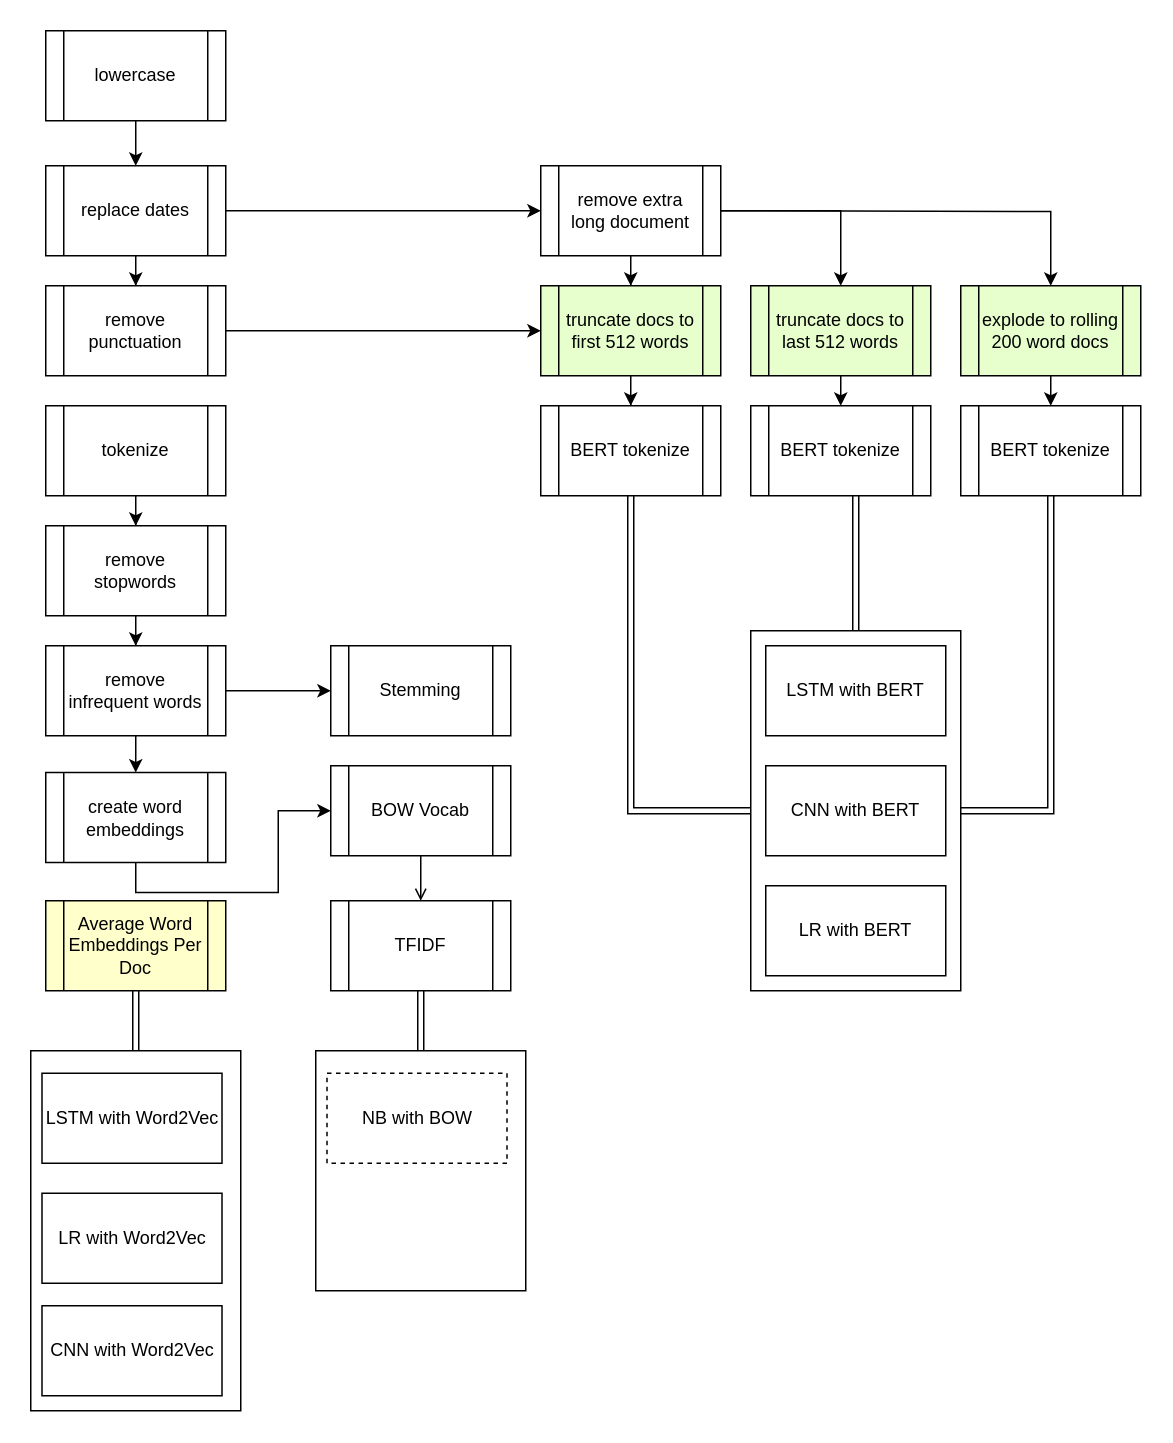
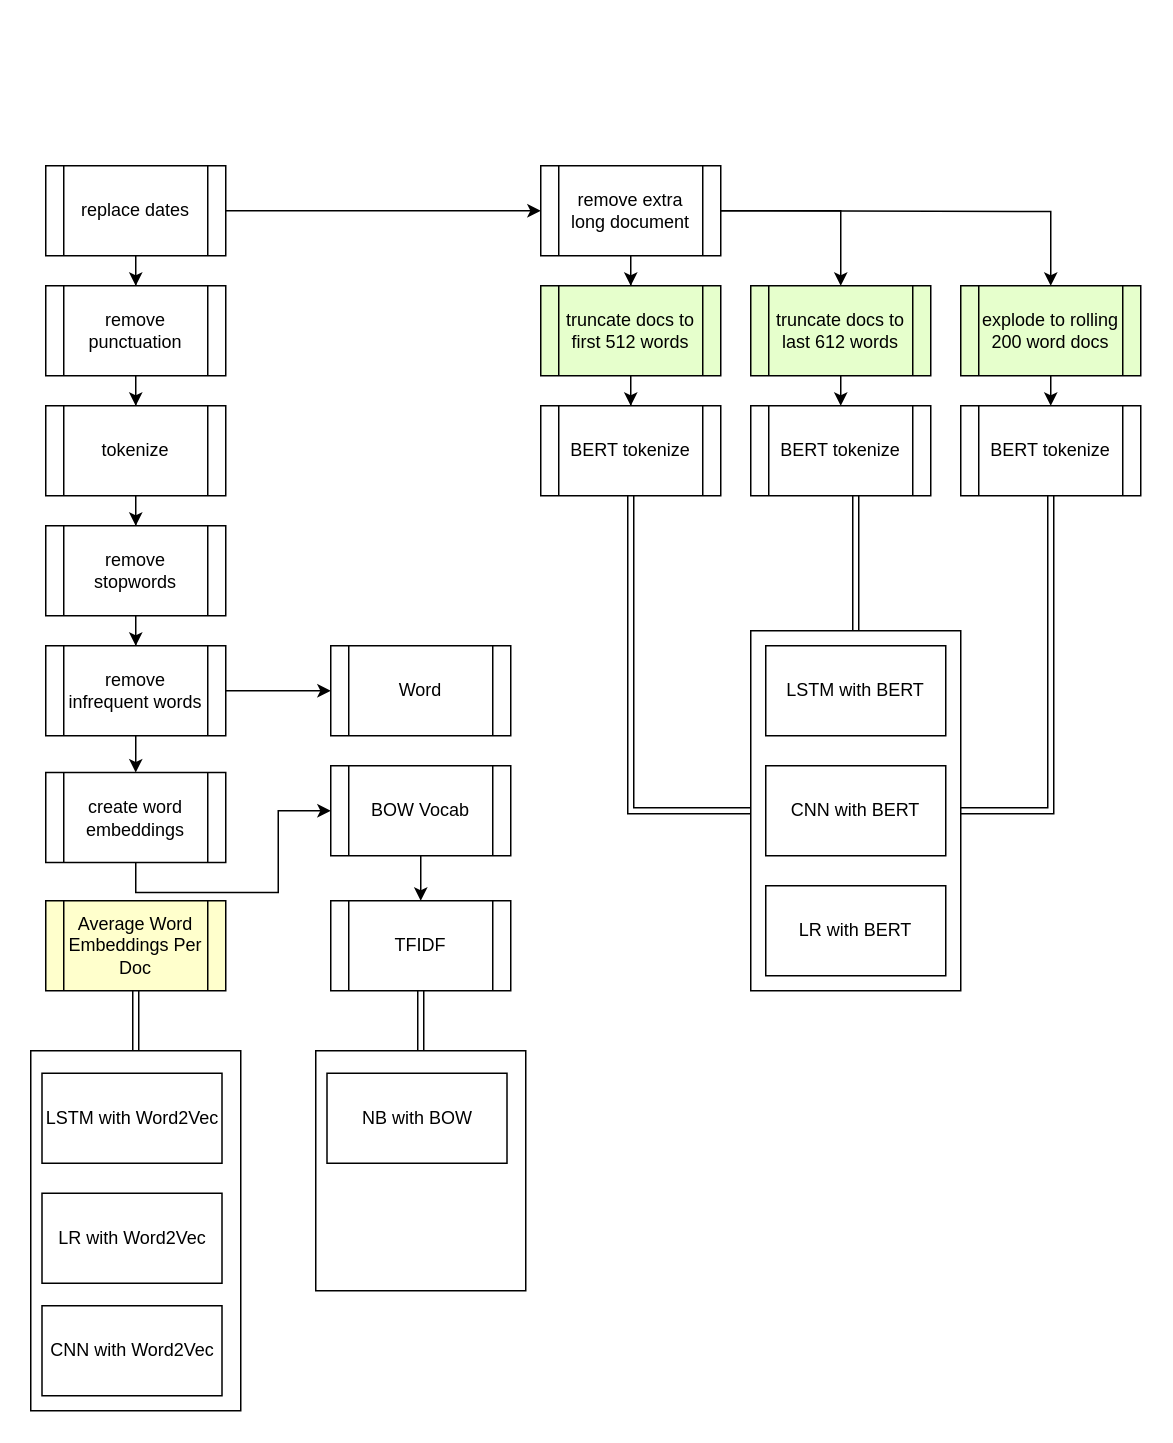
  <mxCell id="0" />
  <mxCell id="1" parent="0" />
  <mxCell id="2" value="" style="rounded=0;whiteSpace=wrap;html=1;" vertex="1" parent="1"><mxGeometry x="210" y="700" width="140" height="160" as="geometry" /></mxCell>
  <mxCell id="3" value="" style="edgeStyle=orthogonalEdgeStyle;rounded=0;orthogonalLoop=1;jettySize=auto;html=1;" edge="1" parent="1" source="4" target="15"><mxGeometry relative="1" as="geometry" /></mxCell>
  <mxCell id="4" value="remove stopwords" style="shape=process;whiteSpace=wrap;html=1;backgroundOutline=1;" vertex="1" parent="1"><mxGeometry x="30" y="350" width="120" height="60" as="geometry" /></mxCell>
- <mxCell id="5" value="" style="edgeStyle=orthogonalEdgeStyle;rounded=0;orthogonalLoop=1;jettySize=auto;html=1;" edge="1" parent="1" source="6" target="30"><mxGeometry relative="1" as="geometry" /></mxCell>
+ <mxCell id="5" value="" style="edgeStyle=orthogonalEdgeStyle;rounded=0;orthogonalLoop=1;jettySize=auto;html=1;" edge="1" parent="1" source="6" target="19"><mxGeometry relative="1" as="geometry" /></mxCell>
  <mxCell id="6" value="remove punctuation" style="shape=process;whiteSpace=wrap;html=1;backgroundOutline=1;" vertex="1" parent="1"><mxGeometry x="30" y="190" width="120" height="60" as="geometry" /></mxCell>
  <mxCell id="7" value="" style="edgeStyle=orthogonalEdgeStyle;rounded=0;orthogonalLoop=1;jettySize=auto;html=1;" edge="1" parent="1" source="9" target="6"><mxGeometry relative="1" as="geometry" /></mxCell>
  <mxCell id="8" value="" style="edgeStyle=orthogonalEdgeStyle;rounded=0;orthogonalLoop=1;jettySize=auto;html=1;" edge="1" parent="1" source="9" target="12"><mxGeometry relative="1" as="geometry" /></mxCell>
  <mxCell id="9" value="replace dates" style="shape=process;whiteSpace=wrap;html=1;backgroundOutline=1;" vertex="1" parent="1"><mxGeometry x="30" y="110" width="120" height="60" as="geometry" /></mxCell>
  <mxCell id="10" value="" style="edgeStyle=orthogonalEdgeStyle;rounded=0;orthogonalLoop=1;jettySize=auto;html=1;" edge="1" parent="1" source="12" target="30"><mxGeometry relative="1" as="geometry" /></mxCell>
  <mxCell id="11" value="" style="edgeStyle=orthogonalEdgeStyle;rounded=0;orthogonalLoop=1;jettySize=auto;html=1;entryX=0.5;entryY=0;entryDx=0;entryDy=0;" edge="1" parent="1" source="12" target="31"><mxGeometry relative="1" as="geometry"><mxPoint x="560" y="140" as="targetPoint" /></mxGeometry></mxCell>
  <mxCell id="12" value="remove extra long document" style="shape=process;whiteSpace=wrap;html=1;backgroundOutline=1;" vertex="1" parent="1"><mxGeometry x="360" y="110" width="120" height="60" as="geometry" /></mxCell>
  <mxCell id="13" value="" style="edgeStyle=orthogonalEdgeStyle;rounded=0;orthogonalLoop=1;jettySize=auto;html=1;" edge="1" parent="1" source="15" target="21"><mxGeometry relative="1" as="geometry" /></mxCell>
  <mxCell id="14" value="" style="edgeStyle=orthogonalEdgeStyle;rounded=0;orthogonalLoop=1;jettySize=auto;html=1;" edge="1" parent="1" source="15" target="28"><mxGeometry relative="1" as="geometry" /></mxCell>
  <mxCell id="15" value="remove infrequent words" style="shape=process;whiteSpace=wrap;html=1;backgroundOutline=1;" vertex="1" parent="1"><mxGeometry x="30" y="430" width="120" height="60" as="geometry" /></mxCell>
- <mxCell id="16" style="edgeStyle=orthogonalEdgeStyle;rounded=0;orthogonalLoop=1;jettySize=auto;html=1;exitX=0.5;exitY=1;exitDx=0;exitDy=0;entryX=0.5;entryY=0;entryDx=0;entryDy=0;" edge="1" parent="1" source="17" target="9"><mxGeometry relative="1" as="geometry" /></mxCell>
- <mxCell id="17" value="lowercase" style="shape=process;whiteSpace=wrap;html=1;backgroundOutline=1;" vertex="1" parent="1"><mxGeometry x="30" y="20" width="120" height="60" as="geometry" /></mxCell>
  <mxCell id="18" value="" style="edgeStyle=orthogonalEdgeStyle;rounded=0;orthogonalLoop=1;jettySize=auto;html=1;" edge="1" parent="1" source="19" target="4"><mxGeometry relative="1" as="geometry" /></mxCell>
  <mxCell id="19" value="tokenize" style="shape=process;whiteSpace=wrap;html=1;backgroundOutline=1;" vertex="1" parent="1"><mxGeometry x="30" y="270" width="120" height="60" as="geometry" /></mxCell>
  <mxCell id="20" style="edgeStyle=orthogonalEdgeStyle;rounded=0;orthogonalLoop=1;jettySize=auto;html=1;exitX=0.5;exitY=1;exitDx=0;exitDy=0;" edge="1" parent="1" source="21" target="25"><mxGeometry relative="1" as="geometry" /></mxCell>
  <mxCell id="21" value="create word embeddings" style="shape=process;whiteSpace=wrap;html=1;backgroundOutline=1;" vertex="1" parent="1"><mxGeometry x="30" y="514.5" width="120" height="60" as="geometry" /></mxCell>
  <mxCell id="22" value="" style="edgeStyle=none;shape=link;rounded=0;orthogonalLoop=1;jettySize=auto;html=1;entryX=0.5;entryY=0;entryDx=0;entryDy=0;" edge="1" parent="1" source="23" target="37"><mxGeometry relative="1" as="geometry" /></mxCell>
  <mxCell id="23" value="Average Word Embeddings Per Doc" style="shape=process;whiteSpace=wrap;html=1;backgroundOutline=1;fillColor=#FFFFCC;" vertex="1" parent="1"><mxGeometry x="30" y="600" width="120" height="60" as="geometry" /></mxCell>
- <mxCell id="24" value="" style="edgeStyle=orthogonalEdgeStyle;rounded=0;orthogonalLoop=1;jettySize=auto;html=1;endArrow=open;" edge="1" parent="1" source="25" target="27"><mxGeometry relative="1" as="geometry" /></mxCell>
+ <mxCell id="24" value="" style="edgeStyle=orthogonalEdgeStyle;rounded=0;orthogonalLoop=1;jettySize=auto;html=1;" edge="1" parent="1" source="25" target="27"><mxGeometry relative="1" as="geometry" /></mxCell>
  <mxCell id="25" value="BOW Vocab" style="shape=process;whiteSpace=wrap;html=1;backgroundOutline=1;" vertex="1" parent="1"><mxGeometry x="220" y="510" width="120" height="60" as="geometry" /></mxCell>
  <mxCell id="26" value="" style="edgeStyle=none;rounded=0;orthogonalLoop=1;jettySize=auto;html=1;entryX=0.5;entryY=0;entryDx=0;entryDy=0;shape=link;" edge="1" parent="1" source="27" target="2"><mxGeometry relative="1" as="geometry" /></mxCell>
  <mxCell id="27" value="TFIDF" style="shape=process;whiteSpace=wrap;html=1;backgroundOutline=1;" vertex="1" parent="1"><mxGeometry x="220" y="600" width="120" height="60" as="geometry" /></mxCell>
- <mxCell id="28" value="Stemming" style="shape=process;whiteSpace=wrap;html=1;backgroundOutline=1;" vertex="1" parent="1"><mxGeometry x="220" y="430" width="120" height="60" as="geometry" /></mxCell>
+ <mxCell id="28" value="Word" style="shape=process;whiteSpace=wrap;html=1;backgroundOutline=1;" vertex="1" parent="1"><mxGeometry x="220" y="430" width="120" height="60" as="geometry" /></mxCell>
  <mxCell id="29" value="" style="edgeStyle=orthogonalEdgeStyle;rounded=0;orthogonalLoop=1;jettySize=auto;html=1;" edge="1" parent="1" source="30" target="35"><mxGeometry relative="1" as="geometry" /></mxCell>
  <mxCell id="30" value="truncate docs to first 512 words" style="shape=process;whiteSpace=wrap;html=1;backgroundOutline=1;fillColor=#E6FFCC;" vertex="1" parent="1"><mxGeometry x="360" y="190" width="120" height="60" as="geometry" /></mxCell>
- <mxCell id="31" value="truncate docs to last 512 words" style="shape=process;whiteSpace=wrap;html=1;backgroundOutline=1;fillColor=#E6FFCC;" vertex="1" parent="1"><mxGeometry x="500" y="190" width="120" height="60" as="geometry" /></mxCell>
+ <mxCell id="31" value="truncate docs to last 612 words" style="shape=process;whiteSpace=wrap;html=1;backgroundOutline=1;fillColor=#E6FFCC;" vertex="1" parent="1"><mxGeometry x="500" y="190" width="120" height="60" as="geometry" /></mxCell>
  <mxCell id="32" value="" style="edgeStyle=none;rounded=0;orthogonalLoop=1;jettySize=auto;html=1;" edge="1" parent="1" source="33" target="42"><mxGeometry relative="1" as="geometry" /></mxCell>
  <mxCell id="33" value="explode to rolling 200 word docs" style="shape=process;whiteSpace=wrap;html=1;backgroundOutline=1;fillColor=#E6FFCC;" vertex="1" parent="1"><mxGeometry x="640" y="190" width="120" height="60" as="geometry" /></mxCell>
  <mxCell id="34" style="edgeStyle=orthogonalEdgeStyle;shape=link;rounded=0;orthogonalLoop=1;jettySize=auto;html=1;entryX=0;entryY=0.5;entryDx=0;entryDy=0;exitX=0.5;exitY=1;exitDx=0;exitDy=0;" edge="1" parent="1" source="35" target="49"><mxGeometry relative="1" as="geometry"><mxPoint x="420" y="420" as="targetPoint" /></mxGeometry></mxCell>
  <mxCell id="35" value="BERT tokenize" style="shape=process;whiteSpace=wrap;html=1;backgroundOutline=1;" vertex="1" parent="1"><mxGeometry x="360" y="270" width="120" height="60" as="geometry" /></mxCell>
  <mxCell id="36" value="" style="edgeStyle=orthogonalEdgeStyle;rounded=0;orthogonalLoop=1;jettySize=auto;html=1;entryX=0.5;entryY=0;entryDx=0;entryDy=0;" edge="1" parent="1" target="33"><mxGeometry relative="1" as="geometry"><mxPoint x="480" y="140" as="sourcePoint" /><mxPoint x="570" y="200" as="targetPoint" /></mxGeometry></mxCell>
  <mxCell id="37" value="" style="rounded=0;whiteSpace=wrap;html=1;" vertex="1" parent="1"><mxGeometry x="20" y="700" width="140" height="240" as="geometry" /></mxCell>
  <mxCell id="38" value="CNN with Word2Vec" style="rounded=0;whiteSpace=wrap;html=1;" vertex="1" parent="1"><mxGeometry x="27.5" y="870" width="120" height="60" as="geometry" /></mxCell>
  <mxCell id="39" value="LSTM with Word2Vec" style="rounded=0;whiteSpace=wrap;html=1;" vertex="1" parent="1"><mxGeometry x="27.5" y="715" width="120" height="60" as="geometry" /></mxCell>
  <mxCell id="40" value="LR with Word2Vec" style="rounded=0;whiteSpace=wrap;html=1;" vertex="1" parent="1"><mxGeometry x="27.5" y="795" width="120" height="60" as="geometry" /></mxCell>
  <mxCell id="41" value="BERT tokenize" style="shape=process;whiteSpace=wrap;html=1;backgroundOutline=1;" vertex="1" parent="1"><mxGeometry x="500" y="270" width="120" height="60" as="geometry" /></mxCell>
  <mxCell id="42" value="BERT tokenize" style="shape=process;whiteSpace=wrap;html=1;backgroundOutline=1;" vertex="1" parent="1"><mxGeometry x="640" y="270" width="120" height="60" as="geometry" /></mxCell>
  <mxCell id="43" value="" style="edgeStyle=orthogonalEdgeStyle;rounded=0;orthogonalLoop=1;jettySize=auto;html=1;entryX=0.5;entryY=0;entryDx=0;entryDy=0;exitX=0.5;exitY=1;exitDx=0;exitDy=0;" edge="1" parent="1" source="31" target="41"><mxGeometry relative="1" as="geometry"><mxPoint x="560" y="260" as="sourcePoint" /><mxPoint x="430" y="280" as="targetPoint" /></mxGeometry></mxCell>
- <mxCell id="44" value="NB with BOW" style="rounded=0;whiteSpace=wrap;html=1;dashed=1;" vertex="1" parent="1"><mxGeometry x="217.5" y="715" width="120" height="60" as="geometry" /></mxCell>
+ <mxCell id="44" value="NB with BOW" style="rounded=0;whiteSpace=wrap;html=1;" vertex="1" parent="1"><mxGeometry x="217.5" y="715" width="120" height="60" as="geometry" /></mxCell>
  <mxCell id="45" style="edgeStyle=orthogonalEdgeStyle;shape=link;rounded=0;orthogonalLoop=1;jettySize=auto;html=1;entryX=0.5;entryY=0;entryDx=0;entryDy=0;exitX=0.5;exitY=1;exitDx=0;exitDy=0;" edge="1" parent="1"><mxGeometry relative="1" as="geometry"><mxPoint x="570" y="330" as="sourcePoint" /><mxPoint x="570" y="420" as="targetPoint" /></mxGeometry></mxCell>
  <mxCell id="46" value="CNN with BERT" style="rounded=0;whiteSpace=wrap;html=1;" vertex="1" parent="1"><mxGeometry x="510" y="510" width="120" height="60" as="geometry" /></mxCell>
  <mxCell id="47" value="LSTM with BERT" style="rounded=0;whiteSpace=wrap;html=1;" vertex="1" parent="1"><mxGeometry x="510" y="430" width="120" height="60" as="geometry" /></mxCell>
  <mxCell id="48" value="LR with BERT" style="rounded=0;whiteSpace=wrap;html=1;" vertex="1" parent="1"><mxGeometry x="510" y="590" width="120" height="60" as="geometry" /></mxCell>
  <mxCell id="49" value="" style="rounded=0;whiteSpace=wrap;html=1;" vertex="1" parent="1"><mxGeometry x="500" y="420" width="140" height="240" as="geometry" /></mxCell>
  <mxCell id="50" value="CNN with BERT" style="rounded=0;whiteSpace=wrap;html=1;" vertex="1" parent="1"><mxGeometry x="510" y="510" width="120" height="60" as="geometry" /></mxCell>
  <mxCell id="51" value="LSTM with BERT" style="rounded=0;whiteSpace=wrap;html=1;" vertex="1" parent="1"><mxGeometry x="510" y="430" width="120" height="60" as="geometry" /></mxCell>
  <mxCell id="52" value="LR with BERT" style="rounded=0;whiteSpace=wrap;html=1;" vertex="1" parent="1"><mxGeometry x="510" y="590" width="120" height="60" as="geometry" /></mxCell>
  <mxCell id="53" style="edgeStyle=orthogonalEdgeStyle;shape=link;rounded=0;orthogonalLoop=1;jettySize=auto;html=1;entryX=1;entryY=0.5;entryDx=0;entryDy=0;exitX=0.5;exitY=1;exitDx=0;exitDy=0;" edge="1" parent="1" source="42" target="49"><mxGeometry relative="1" as="geometry"><mxPoint x="430" y="340" as="sourcePoint" /><mxPoint x="510" y="550" as="targetPoint" /></mxGeometry></mxCell>
